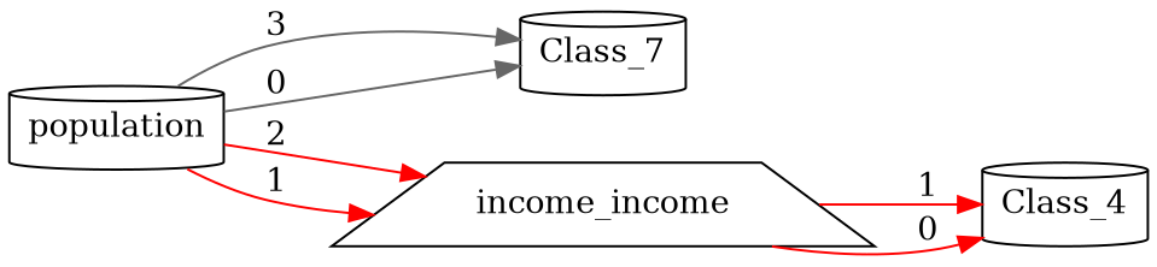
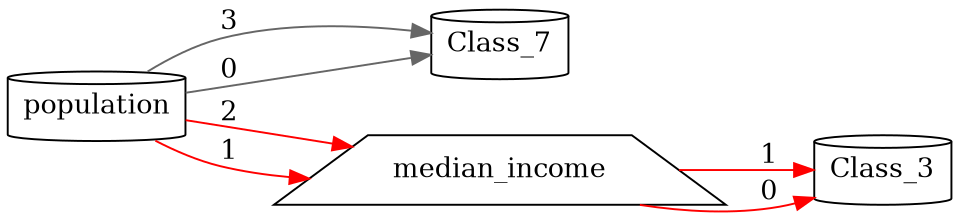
  digraph {
    rankdir=LR
    node [shape=cylinder]
    edge [color=red]
-   n1 [label=Class_4]
+   n1 [label=Class_3]
    n2 [label=Class_7]
-   n3 [label=income_income shape=trapezium]
+   n3 [label=median_income shape=trapezium]
    n4 [label=population]
    n3 -> n1 [label=1]
    n3 -> n1 [label=0]
    n4 -> n2 [color=gray40 label=3]
    n4 -> n2 [color=gray40 label=0]
    n4 -> n3 [label=2]
    n4 -> n3 [label=1]
  }
